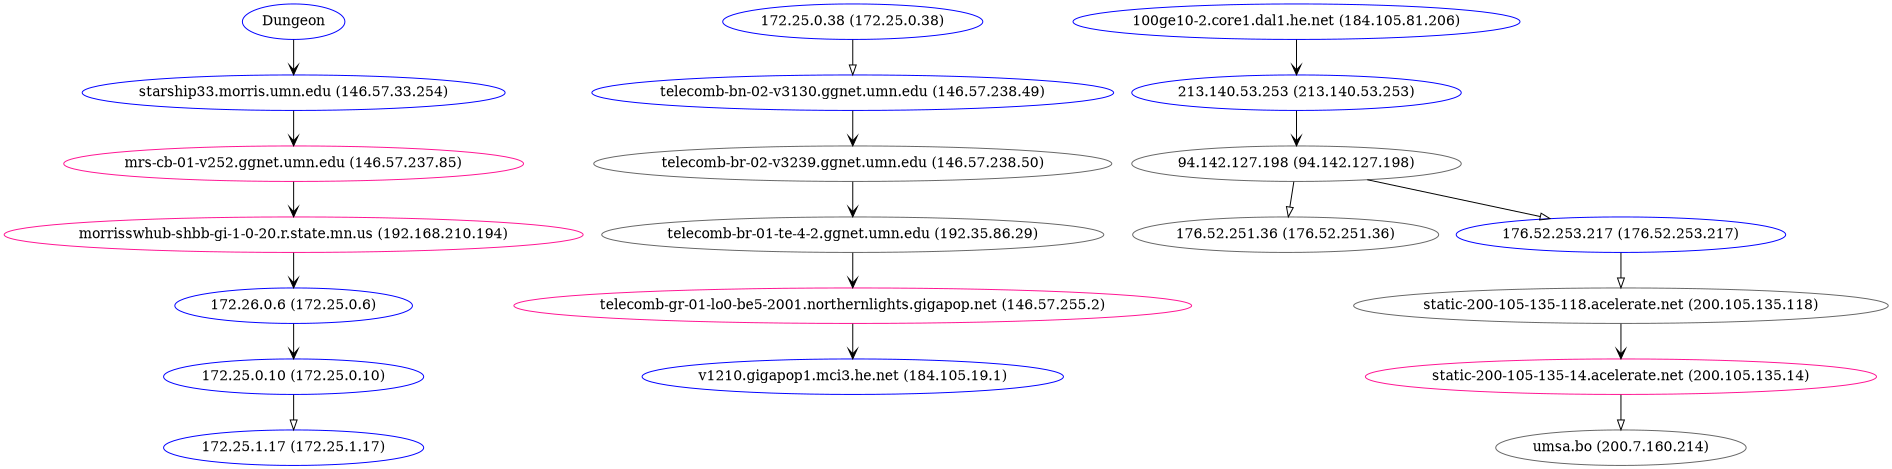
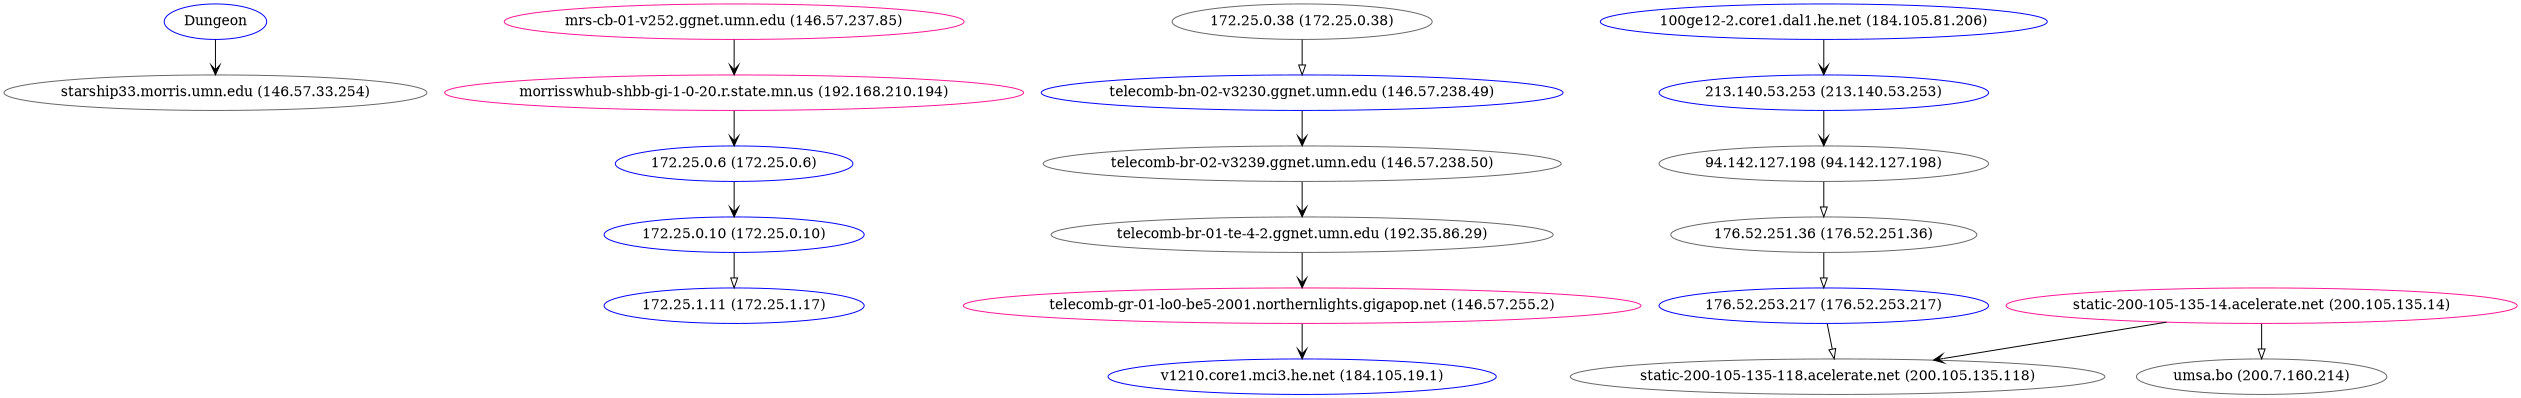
  digraph {
    node [color=blue]
    edge [arrowhead=vee]
    Dungeon
-   "starship33.morris.umn.edu (146.57.33.254)"
+   "starship33.morris.umn.edu (146.57.33.254)" [color=gray40]
    "mrs-cb-01-v252.ggnet.umn.edu (146.57.237.85)" [color=deeppink]
    "morrisswhub-shbb-gi-1-0-20.r.state.mn.us (192.168.210.194)" [color=deeppink]
-   "172.25.0.6 (172.25.0.6)" [label="172.26.0.6 (172.25.0.6)"]
+   "172.25.0.6 (172.25.0.6)"
    "172.25.0.10 (172.25.0.10)"
-   "172.25.1.17 (172.25.1.17)"
-   "172.25.0.38 (172.25.0.38)"
-   "telecomb-bn-02-v3230.ggnet.umn.edu (146.57.238.49)" [label="telecomb-bn-02-v3130.ggnet.umn.edu (146.57.238.49)"]
+   "172.25.1.17 (172.25.1.17)" [label="172.25.1.11 (172.25.1.17)"]
+   "172.25.0.38 (172.25.0.38)" [color=gray40]
+   "telecomb-bn-02-v3230.ggnet.umn.edu (146.57.238.49)"
    "telecomb-br-02-v3239.ggnet.umn.edu (146.57.238.50)" [color=gray40]
    "telecomb-br-01-te-4-2.ggnet.umn.edu (192.35.86.29)" [color=gray40]
    "telecomb-gr-01-lo0-be5-2001.northernlights.gigapop.net (146.57.255.2)" [color=deeppink]
-   "v1210.core1.mci3.he.net (184.105.19.1)" [label="v1210.gigapop1.mci3.he.net (184.105.19.1)"]
-   "100ge10-2.core1.dal1.he.net (184.105.81.206)"
+   "v1210.core1.mci3.he.net (184.105.19.1)"
+   "100ge10-2.core1.dal1.he.net (184.105.81.206)" [label="100ge12-2.core1.dal1.he.net (184.105.81.206)"]
    "213.140.53.253 (213.140.53.253)"
    "94.142.127.198 (94.142.127.198)" [color=gray40]
    "176.52.251.36 (176.52.251.36)" [color=gray40]
    "176.52.253.217 (176.52.253.217)"
    "static-200-105-135-118.acelerate.net (200.105.135.118)" [color=gray40]
    "static-200-105-135-14.acelerate.net (200.105.135.14)" [color=deeppink]
    "umsa.bo (200.7.160.214)" [color=gray40]
    Dungeon -> "starship33.morris.umn.edu (146.57.33.254)"
-   "starship33.morris.umn.edu (146.57.33.254)" -> "mrs-cb-01-v252.ggnet.umn.edu (146.57.237.85)"
    "mrs-cb-01-v252.ggnet.umn.edu (146.57.237.85)" -> "morrisswhub-shbb-gi-1-0-20.r.state.mn.us (192.168.210.194)"
    "morrisswhub-shbb-gi-1-0-20.r.state.mn.us (192.168.210.194)" -> "172.25.0.6 (172.25.0.6)"
    "172.25.0.6 (172.25.0.6)" -> "172.25.0.10 (172.25.0.10)"
    "172.25.0.10 (172.25.0.10)" -> "172.25.1.17 (172.25.1.17)" [arrowhead=onormal]
    "172.25.0.38 (172.25.0.38)" -> "telecomb-bn-02-v3230.ggnet.umn.edu (146.57.238.49)" [arrowhead=onormal]
    "telecomb-bn-02-v3230.ggnet.umn.edu (146.57.238.49)" -> "telecomb-br-02-v3239.ggnet.umn.edu (146.57.238.50)"
    "telecomb-br-02-v3239.ggnet.umn.edu (146.57.238.50)" -> "telecomb-br-01-te-4-2.ggnet.umn.edu (192.35.86.29)"
    "telecomb-br-01-te-4-2.ggnet.umn.edu (192.35.86.29)" -> "telecomb-gr-01-lo0-be5-2001.northernlights.gigapop.net (146.57.255.2)"
    "telecomb-gr-01-lo0-be5-2001.northernlights.gigapop.net (146.57.255.2)" -> "v1210.core1.mci3.he.net (184.105.19.1)"
    "100ge10-2.core1.dal1.he.net (184.105.81.206)" -> "213.140.53.253 (213.140.53.253)"
    "213.140.53.253 (213.140.53.253)" -> "94.142.127.198 (94.142.127.198)"
    "94.142.127.198 (94.142.127.198)" -> "176.52.251.36 (176.52.251.36)" [arrowhead=onormal]
-   "94.142.127.198 (94.142.127.198)" -> "176.52.253.217 (176.52.253.217)" [arrowhead=onormal]
+   "176.52.251.36 (176.52.251.36)" -> "176.52.253.217 (176.52.253.217)" [arrowhead=onormal]
    "176.52.253.217 (176.52.253.217)" -> "static-200-105-135-118.acelerate.net (200.105.135.118)" [arrowhead=onormal]
-   "static-200-105-135-118.acelerate.net (200.105.135.118)" -> "static-200-105-135-14.acelerate.net (200.105.135.14)"
+   "static-200-105-135-14.acelerate.net (200.105.135.14)" -> "static-200-105-135-118.acelerate.net (200.105.135.118)"
    "static-200-105-135-14.acelerate.net (200.105.135.14)" -> "umsa.bo (200.7.160.214)" [arrowhead=onormal]
  }
